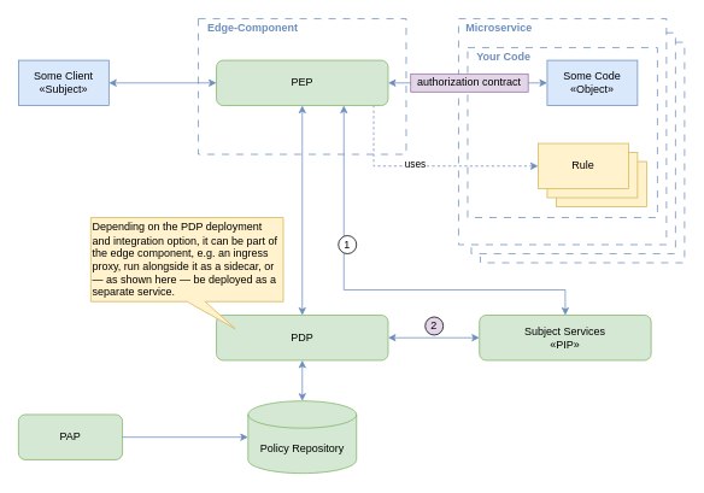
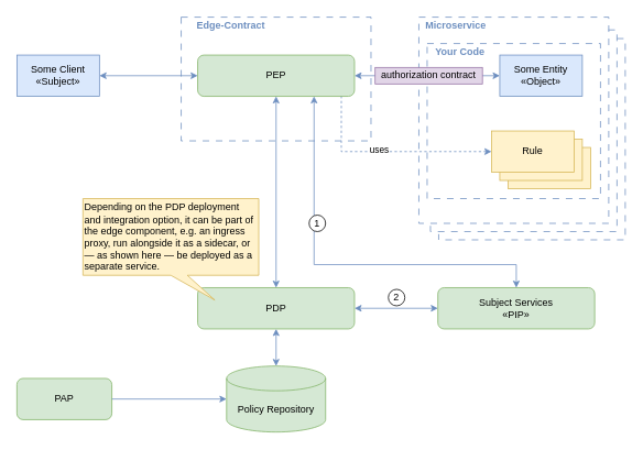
  <mxCell id="0" />
  <mxCell id="1" parent="0" />
  <mxCell id="2" style="edgeStyle=orthogonalEdgeStyle;rounded=0;orthogonalLoop=1;jettySize=auto;html=1;entryX=0.061;entryY=1.012;entryDx=0;entryDy=0;entryPerimeter=0;exitX=0.998;exitY=0.062;exitDx=0;exitDy=0;exitPerimeter=0;endArrow=none;startFill=0;fillColor=#dae8fc;strokeColor=#6c8ebf;dashed=1;dashPattern=8 8;" parent="1" edge="1"><mxGeometry relative="1" as="geometry"><mxPoint x="747" y="46" as="sourcePoint" /><mxPoint x="531" y="283" as="targetPoint" /><Array as="points"><mxPoint x="757" y="46" /><mxPoint x="757" y="290" /><mxPoint x="531" y="290" /></Array></mxGeometry></mxCell>
  <mxCell id="3" style="edgeStyle=orthogonalEdgeStyle;rounded=0;orthogonalLoop=1;jettySize=auto;html=1;entryX=0.061;entryY=1.012;entryDx=0;entryDy=0;entryPerimeter=0;exitX=0.998;exitY=0.062;exitDx=0;exitDy=0;exitPerimeter=0;endArrow=none;startFill=0;fillColor=#dae8fc;strokeColor=#6c8ebf;dashed=1;dashPattern=8 8;" parent="1" source="4" target="4" edge="1"><mxGeometry relative="1" as="geometry"><Array as="points"><mxPoint x="747" y="36" /><mxPoint x="747" y="280" /><mxPoint x="521" y="280" /></Array></mxGeometry></mxCell>
  <mxCell id="4" value="" style="rounded=0;whiteSpace=wrap;html=1;fillColor=none;strokeColor=#6c8ebf;dashed=1;dashPattern=8 8;" parent="1" vertex="1"><mxGeometry x="507" y="20" width="230" height="250" as="geometry" /></mxCell>
  <mxCell id="5" value="" style="rounded=0;whiteSpace=wrap;html=1;fillColor=none;strokeColor=#6c8ebf;dashed=1;dashPattern=8 8;" parent="1" vertex="1"><mxGeometry x="517" y="52" width="210" height="188" as="geometry" /></mxCell>
  <mxCell id="6" value="" style="rounded=0;whiteSpace=wrap;html=1;fillColor=none;strokeColor=#6c8ebf;dashed=1;dashPattern=8 8;" parent="1" vertex="1"><mxGeometry x="219" y="20" width="230" height="150" as="geometry" /></mxCell>
  <mxCell id="7" value="Authorization Contract" style="rounded=0;whiteSpace=wrap;html=1;fillColor=#fff2cc;strokeColor=#d6b656;" parent="1" vertex="1"><mxGeometry x="615" y="178" width="100" height="50" as="geometry" /></mxCell>
  <mxCell id="8" value="Authorization Contract" style="rounded=0;whiteSpace=wrap;html=1;fillColor=#fff2cc;strokeColor=#d6b656;" parent="1" vertex="1"><mxGeometry x="605" y="168" width="100" height="50" as="geometry" /></mxCell>
  <mxCell id="9" style="edgeStyle=orthogonalEdgeStyle;rounded=0;orthogonalLoop=1;jettySize=auto;html=1;entryX=0.5;entryY=0;entryDx=0;entryDy=0;startArrow=classic;startFill=1;fillColor=#dae8fc;strokeColor=#6c8ebf;" parent="1" source="14" target="19" edge="1"><mxGeometry relative="1" as="geometry" /></mxCell>
  <mxCell id="10" style="edgeStyle=orthogonalEdgeStyle;rounded=0;orthogonalLoop=1;jettySize=auto;html=1;entryX=0;entryY=0.5;entryDx=0;entryDy=0;startArrow=classic;startFill=1;fillColor=#dae8fc;strokeColor=#6c8ebf;" parent="1" source="14" target="17" edge="1"><mxGeometry relative="1" as="geometry" /></mxCell>
  <mxCell id="11" style="edgeStyle=orthogonalEdgeStyle;rounded=0;orthogonalLoop=1;jettySize=auto;html=1;entryX=0;entryY=0.5;entryDx=0;entryDy=0;exitX=0.916;exitY=0.99;exitDx=0;exitDy=0;dashed=1;fillColor=#dae8fc;strokeColor=#6c8ebf;exitPerimeter=0;" parent="1" source="14" target="28" edge="1"><mxGeometry relative="1" as="geometry"><mxPoint x="582.35" y="100.8" as="sourcePoint" /></mxGeometry></mxCell>
  <mxCell id="12" value="uses" style="edgeLabel;html=1;align=center;verticalAlign=middle;resizable=0;points=[];" parent="11" vertex="1" connectable="0"><mxGeometry x="-0.104" y="3" relative="1" as="geometry"><mxPoint x="1" as="offset" /></mxGeometry></mxCell>
  <mxCell id="13" style="edgeStyle=orthogonalEdgeStyle;rounded=0;orthogonalLoop=1;jettySize=auto;html=1;startArrow=classic;startFill=1;fillColor=#dae8fc;strokeColor=#6c8ebf;" parent="1" source="14" target="24" edge="1"><mxGeometry relative="1" as="geometry"><Array as="points"><mxPoint x="380" y="320" /><mxPoint x="625" y="320" /></Array></mxGeometry></mxCell>
  <mxCell id="14" value="PEP" style="rounded=1;whiteSpace=wrap;html=1;fillColor=#d5e8d4;strokeColor=#82b366;" parent="1" vertex="1"><mxGeometry x="239" y="66" width="190" height="50" as="geometry" /></mxCell>
  <mxCell id="15" style="edgeStyle=orthogonalEdgeStyle;rounded=0;orthogonalLoop=1;jettySize=auto;html=1;entryX=0;entryY=0.5;entryDx=0;entryDy=0;startArrow=classic;startFill=1;fillColor=#dae8fc;strokeColor=#6c8ebf;" parent="1" source="16" target="14" edge="1"><mxGeometry relative="1" as="geometry" /></mxCell>
  <mxCell id="16" value="Some Client&lt;br&gt;«Subject»" style="rounded=0;whiteSpace=wrap;html=1;fillColor=#dae8fc;strokeColor=#6c8ebf;" parent="1" vertex="1"><mxGeometry x="20" y="66" width="100" height="50" as="geometry" /></mxCell>
- <mxCell id="17" value="Some Code&lt;br&gt;«Object»" style="rounded=0;whiteSpace=wrap;html=1;fillColor=#dae8fc;strokeColor=#6c8ebf;" parent="1" vertex="1"><mxGeometry x="605" y="66" width="100" height="50" as="geometry" /></mxCell>
+ <mxCell id="17" value="Some Entity&lt;br&gt;«Object»" style="rounded=0;whiteSpace=wrap;html=1;fillColor=#dae8fc;strokeColor=#6c8ebf;" parent="1" vertex="1"><mxGeometry x="605" y="66" width="100" height="50" as="geometry" /></mxCell>
  <mxCell id="18" style="edgeStyle=orthogonalEdgeStyle;rounded=0;orthogonalLoop=1;jettySize=auto;html=1;entryX=0;entryY=0.5;entryDx=0;entryDy=0;startArrow=classic;startFill=1;fillColor=#dae8fc;strokeColor=#6c8ebf;endArrow=classic;endFill=1;" parent="1" source="19" target="24" edge="1"><mxGeometry relative="1" as="geometry" /></mxCell>
  <mxCell id="19" value="PDP" style="rounded=1;whiteSpace=wrap;html=1;fillColor=#d5e8d4;strokeColor=#82b366;" parent="1" vertex="1"><mxGeometry x="239" y="348" width="190" height="50" as="geometry" /></mxCell>
  <mxCell id="20" value="PAP" style="rounded=1;whiteSpace=wrap;html=1;fillColor=#d5e8d4;strokeColor=#82b366;" parent="1" vertex="1"><mxGeometry x="20" y="458" width="115" height="50" as="geometry" /></mxCell>
  <mxCell id="21" value="Policy Repository" style="shape=cylinder3;whiteSpace=wrap;html=1;boundedLbl=1;backgroundOutline=1;size=15;fillColor=#d5e8d4;strokeColor=#82b366;" parent="1" vertex="1"><mxGeometry x="274" y="443" width="120" height="80" as="geometry" /></mxCell>
  <mxCell id="22" style="edgeStyle=orthogonalEdgeStyle;rounded=0;orthogonalLoop=1;jettySize=auto;html=1;entryX=0;entryY=0.5;entryDx=0;entryDy=0;entryPerimeter=0;fillColor=#dae8fc;strokeColor=#6c8ebf;" parent="1" source="20" target="21" edge="1"><mxGeometry relative="1" as="geometry" /></mxCell>
  <mxCell id="23" value="Microservice" style="text;html=1;align=center;verticalAlign=middle;whiteSpace=wrap;rounded=0;fillColor=none;fontColor=#6C8EBF;fontStyle=1" parent="1" vertex="1"><mxGeometry x="507" y="20" width="90" height="19" as="geometry" /></mxCell>
  <mxCell id="24" value="&lt;div&gt;Subject Services&lt;/div&gt;«PIP»" style="rounded=1;whiteSpace=wrap;html=1;fillColor=#d5e8d4;strokeColor=#82b366;" parent="1" vertex="1"><mxGeometry x="530" y="348" width="190" height="50" as="geometry" /></mxCell>
  <mxCell id="25" value="Your Code" style="text;html=1;align=center;verticalAlign=middle;whiteSpace=wrap;rounded=0;fillColor=none;fontColor=#6C8EBF;fontStyle=1" parent="1" vertex="1"><mxGeometry x="517" y="52" width="80" height="19" as="geometry" /></mxCell>
  <mxCell id="26" style="edgeStyle=orthogonalEdgeStyle;rounded=0;orthogonalLoop=1;jettySize=auto;html=1;entryX=0.5;entryY=0;entryDx=0;entryDy=0;entryPerimeter=0;startArrow=classic;startFill=1;fillColor=#dae8fc;strokeColor=#6c8ebf;" parent="1" source="19" target="21" edge="1"><mxGeometry relative="1" as="geometry" /></mxCell>
- <mxCell id="27" value="Edge-Component" style="text;html=1;align=center;verticalAlign=middle;whiteSpace=wrap;rounded=0;fillColor=none;fontColor=#6C8EBF;fontStyle=1" parent="1" vertex="1"><mxGeometry x="219" y="20" width="121" height="19" as="geometry" /></mxCell>
+ <mxCell id="27" value="Edge-Contract" style="text;html=1;align=center;verticalAlign=middle;whiteSpace=wrap;rounded=0;fillColor=none;fontColor=#6C8EBF;fontStyle=1" parent="1" vertex="1"><mxGeometry x="219" y="20" width="121" height="19" as="geometry" /></mxCell>
  <mxCell id="28" value="Rule" style="rounded=0;whiteSpace=wrap;html=1;fillColor=#fff2cc;strokeColor=#d6b656;" parent="1" vertex="1"><mxGeometry x="595" y="158" width="100" height="50" as="geometry" /></mxCell>
  <mxCell id="29" value="1" style="ellipse;whiteSpace=wrap;html=1;aspect=fixed;" parent="1" vertex="1"><mxGeometry x="374" y="260" width="20" height="20" as="geometry" /></mxCell>
- <mxCell id="30" value="2" style="ellipse;whiteSpace=wrap;html=1;aspect=fixed;fillColor=#e1d5e7;" parent="1" vertex="1"><mxGeometry x="470" y="350" width="20" height="20" as="geometry" /></mxCell>
+ <mxCell id="30" value="2" style="ellipse;whiteSpace=wrap;html=1;aspect=fixed;" parent="1" vertex="1"><mxGeometry x="470" y="350" width="20" height="20" as="geometry" /></mxCell>
  <mxCell id="31" value="authorization contract" style="rounded=0;whiteSpace=wrap;html=1;fillColor=#e1d5e7;strokeColor=#9673a6;" parent="1" vertex="1"><mxGeometry x="454" y="81" width="130" height="20" as="geometry" /></mxCell>
  <mxCell id="32" value="Depending on the PDP deployment and integration option, it can be part of the edge component, e.g. an ingress proxy, run alongside it as a sidecar, or — as shown here — be deployed as a separate service." style="shape=callout;whiteSpace=wrap;html=1;perimeter=calloutPerimeter;position2=0.75;fillColor=#fff2cc;strokeColor=#d6b656;align=left;" vertex="1" parent="1"><mxGeometry x="100" y="240" width="213" height="123" as="geometry" /></mxCell>
